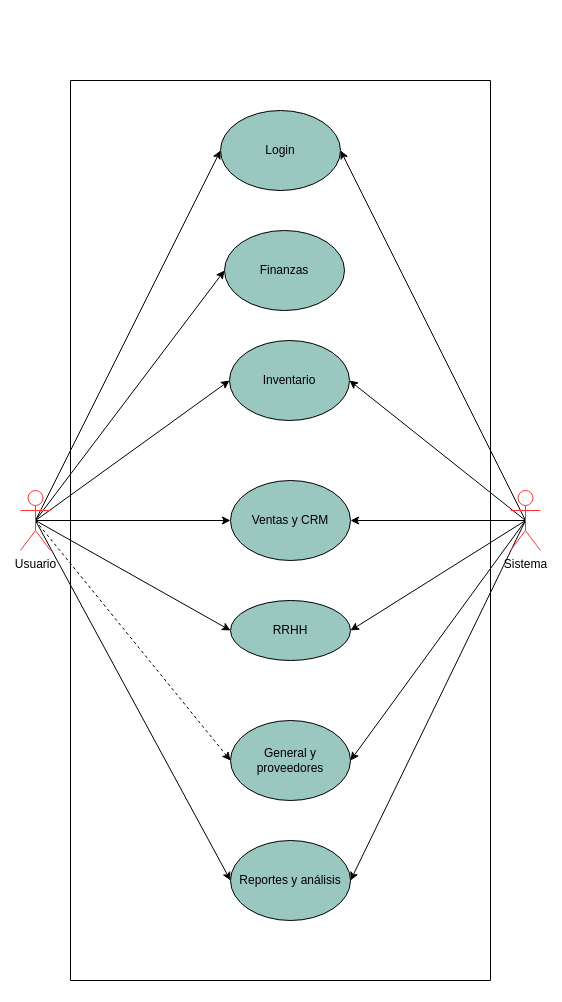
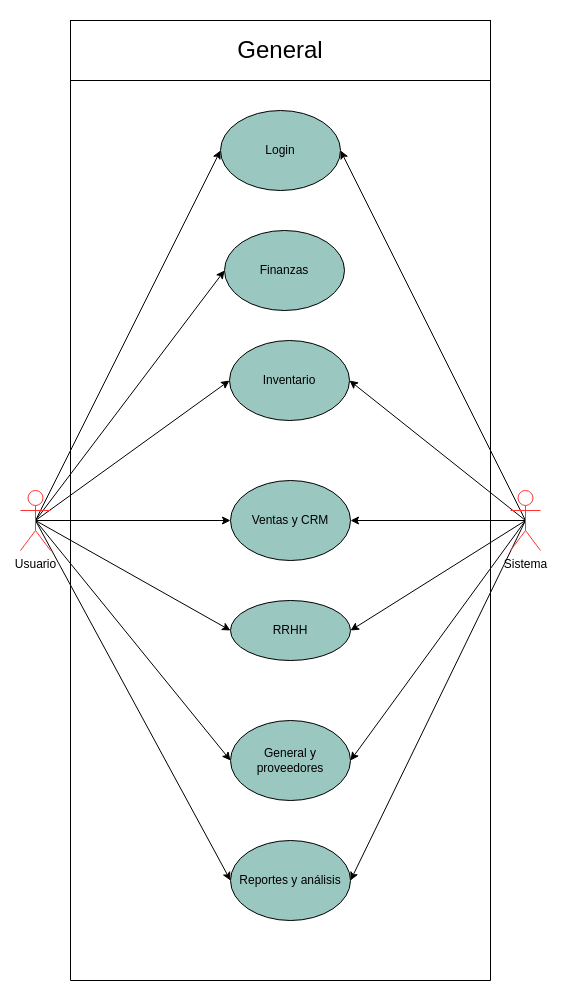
  <mxCell id="0" />
  <mxCell id="1" parent="0" />
  <mxCell id="2" style="rounded=0;orthogonalLoop=1;jettySize=auto;html=1;exitX=0.5;exitY=0.5;exitDx=0;exitDy=0;exitPerimeter=0;entryX=0;entryY=0.5;entryDx=0;entryDy=0;" edge="1" parent="1" source="9" target="12"><mxGeometry relative="1" as="geometry" /></mxCell>
  <mxCell id="3" style="rounded=0;orthogonalLoop=1;jettySize=auto;html=1;exitX=0.5;exitY=0.5;exitDx=0;exitDy=0;exitPerimeter=0;entryX=0;entryY=0.5;entryDx=0;entryDy=0;" edge="1" parent="1" source="9" target="13"><mxGeometry relative="1" as="geometry" /></mxCell>
  <mxCell id="4" style="edgeStyle=orthogonalEdgeStyle;rounded=0;orthogonalLoop=1;jettySize=auto;html=1;exitX=0.5;exitY=0.5;exitDx=0;exitDy=0;exitPerimeter=0;" edge="1" parent="1" source="9" target="14"><mxGeometry relative="1" as="geometry" /></mxCell>
  <mxCell id="5" style="rounded=0;orthogonalLoop=1;jettySize=auto;html=1;exitX=0.5;exitY=0.5;exitDx=0;exitDy=0;exitPerimeter=0;entryX=0;entryY=0.5;entryDx=0;entryDy=0;" edge="1" parent="1" source="9" target="15"><mxGeometry relative="1" as="geometry" /></mxCell>
- <mxCell id="6" value="" style="rounded=0;orthogonalLoop=1;jettySize=auto;html=1;exitX=0.5;exitY=0.5;exitDx=0;exitDy=0;exitPerimeter=0;entryX=0;entryY=0.5;entryDx=0;entryDy=0;dashed=1;" edge="1" parent="1" source="9" target="16"><mxGeometry relative="1" as="geometry" /></mxCell>
+ <mxCell id="6" value="" style="rounded=0;orthogonalLoop=1;jettySize=auto;html=1;exitX=0.5;exitY=0.5;exitDx=0;exitDy=0;exitPerimeter=0;entryX=0;entryY=0.5;entryDx=0;entryDy=0;" edge="1" parent="1" source="9" target="16"><mxGeometry relative="1" as="geometry" /></mxCell>
  <mxCell id="7" style="rounded=0;orthogonalLoop=1;jettySize=auto;html=1;exitX=0.5;exitY=0.5;exitDx=0;exitDy=0;exitPerimeter=0;entryX=0;entryY=0.5;entryDx=0;entryDy=0;" edge="1" parent="1" source="9" target="17"><mxGeometry relative="1" as="geometry" /></mxCell>
  <mxCell id="8" style="rounded=0;orthogonalLoop=1;jettySize=auto;html=1;exitX=0.5;exitY=0.5;exitDx=0;exitDy=0;exitPerimeter=0;entryX=0;entryY=0.5;entryDx=0;entryDy=0;" edge="1" parent="1" source="9" target="11"><mxGeometry relative="1" as="geometry" /></mxCell>
  <mxCell id="9" value="Usuario" style="shape=umlActor;verticalLabelPosition=bottom;verticalAlign=top;html=1;outlineConnect=0;strokeColor=#FF3333;" vertex="1" parent="1"><mxGeometry x="20" y="490" width="30" height="60" as="geometry" /></mxCell>
  <mxCell id="10" value="" style="swimlane;startSize=0;" vertex="1" parent="1"><mxGeometry x="70" y="80" width="420" height="900" as="geometry" /></mxCell>
  <mxCell id="11" value="Login" style="ellipse;whiteSpace=wrap;html=1;fillColor=#9AC7BF;" vertex="1" parent="10"><mxGeometry x="150" y="30" width="120" height="80" as="geometry" /></mxCell>
  <mxCell id="12" value="Finanzas" style="ellipse;whiteSpace=wrap;html=1;fillColor=#9AC7BF;" vertex="1" parent="10"><mxGeometry x="154" y="150" width="120" height="80" as="geometry" /></mxCell>
  <mxCell id="13" value="Inventario" style="ellipse;whiteSpace=wrap;html=1;fillColor=#9AC7BF;" vertex="1" parent="10"><mxGeometry x="159" y="260" width="120" height="80" as="geometry" /></mxCell>
  <mxCell id="14" value="Ventas y CRM" style="ellipse;whiteSpace=wrap;html=1;fillColor=#9AC7BF;" vertex="1" parent="10"><mxGeometry x="160" y="400" width="120" height="80" as="geometry" /></mxCell>
  <mxCell id="15" value="RRHH" style="ellipse;whiteSpace=wrap;html=1;fillColor=#9AC7BF;" vertex="1" parent="10"><mxGeometry x="160" y="520" width="120" height="60" as="geometry" /></mxCell>
  <mxCell id="16" value="General y proveedores" style="ellipse;whiteSpace=wrap;html=1;fillColor=#9AC7BF;" vertex="1" parent="10"><mxGeometry x="160" y="640" width="120" height="80" as="geometry" /></mxCell>
  <mxCell id="17" value="Reportes y análisis" style="ellipse;whiteSpace=wrap;html=1;fillColor=#9AC7BF;" vertex="1" parent="10"><mxGeometry x="160" y="760" width="120" height="80" as="geometry" /></mxCell>
  <mxCell id="18" style="rounded=0;orthogonalLoop=1;jettySize=auto;html=1;exitX=0.5;exitY=0.5;exitDx=0;exitDy=0;exitPerimeter=0;entryX=1;entryY=0.5;entryDx=0;entryDy=0;" edge="1" parent="1" source="24" target="11"><mxGeometry relative="1" as="geometry" /></mxCell>
  <mxCell id="19" style="rounded=0;orthogonalLoop=1;jettySize=auto;html=1;exitX=0.5;exitY=0.5;exitDx=0;exitDy=0;exitPerimeter=0;entryX=1;entryY=0.5;entryDx=0;entryDy=0;" edge="1" parent="1" source="24" target="13"><mxGeometry relative="1" as="geometry" /></mxCell>
  <mxCell id="20" style="rounded=0;orthogonalLoop=1;jettySize=auto;html=1;exitX=0.5;exitY=0.5;exitDx=0;exitDy=0;exitPerimeter=0;" edge="1" parent="1" source="24" target="14"><mxGeometry relative="1" as="geometry" /></mxCell>
  <mxCell id="21" style="rounded=0;orthogonalLoop=1;jettySize=auto;html=1;exitX=0.5;exitY=0.5;exitDx=0;exitDy=0;exitPerimeter=0;entryX=1;entryY=0.5;entryDx=0;entryDy=0;" edge="1" parent="1" source="24" target="15"><mxGeometry relative="1" as="geometry" /></mxCell>
  <mxCell id="22" style="rounded=0;orthogonalLoop=1;jettySize=auto;html=1;exitX=0.5;exitY=0.5;exitDx=0;exitDy=0;exitPerimeter=0;entryX=1;entryY=0.5;entryDx=0;entryDy=0;" edge="1" parent="1" source="24" target="16"><mxGeometry relative="1" as="geometry" /></mxCell>
  <mxCell id="23" style="rounded=0;orthogonalLoop=1;jettySize=auto;html=1;exitX=0.5;exitY=0.5;exitDx=0;exitDy=0;exitPerimeter=0;entryX=1;entryY=0.5;entryDx=0;entryDy=0;" edge="1" parent="1" source="24" target="17"><mxGeometry relative="1" as="geometry" /></mxCell>
  <mxCell id="24" value="Sistema" style="shape=umlActor;verticalLabelPosition=bottom;verticalAlign=top;html=1;outlineConnect=0;strokeColor=#FF3333;" vertex="1" parent="1"><mxGeometry x="510" y="490" width="30" height="60" as="geometry" /></mxCell>
+ <mxCell id="25" value="&lt;font style=&quot;font-size: 24px;&quot;&gt;General&lt;/font&gt;" style="rounded=0;whiteSpace=wrap;html=1;" vertex="1" parent="1"><mxGeometry x="70" y="20" width="420" height="60" as="geometry" /></mxCell>
